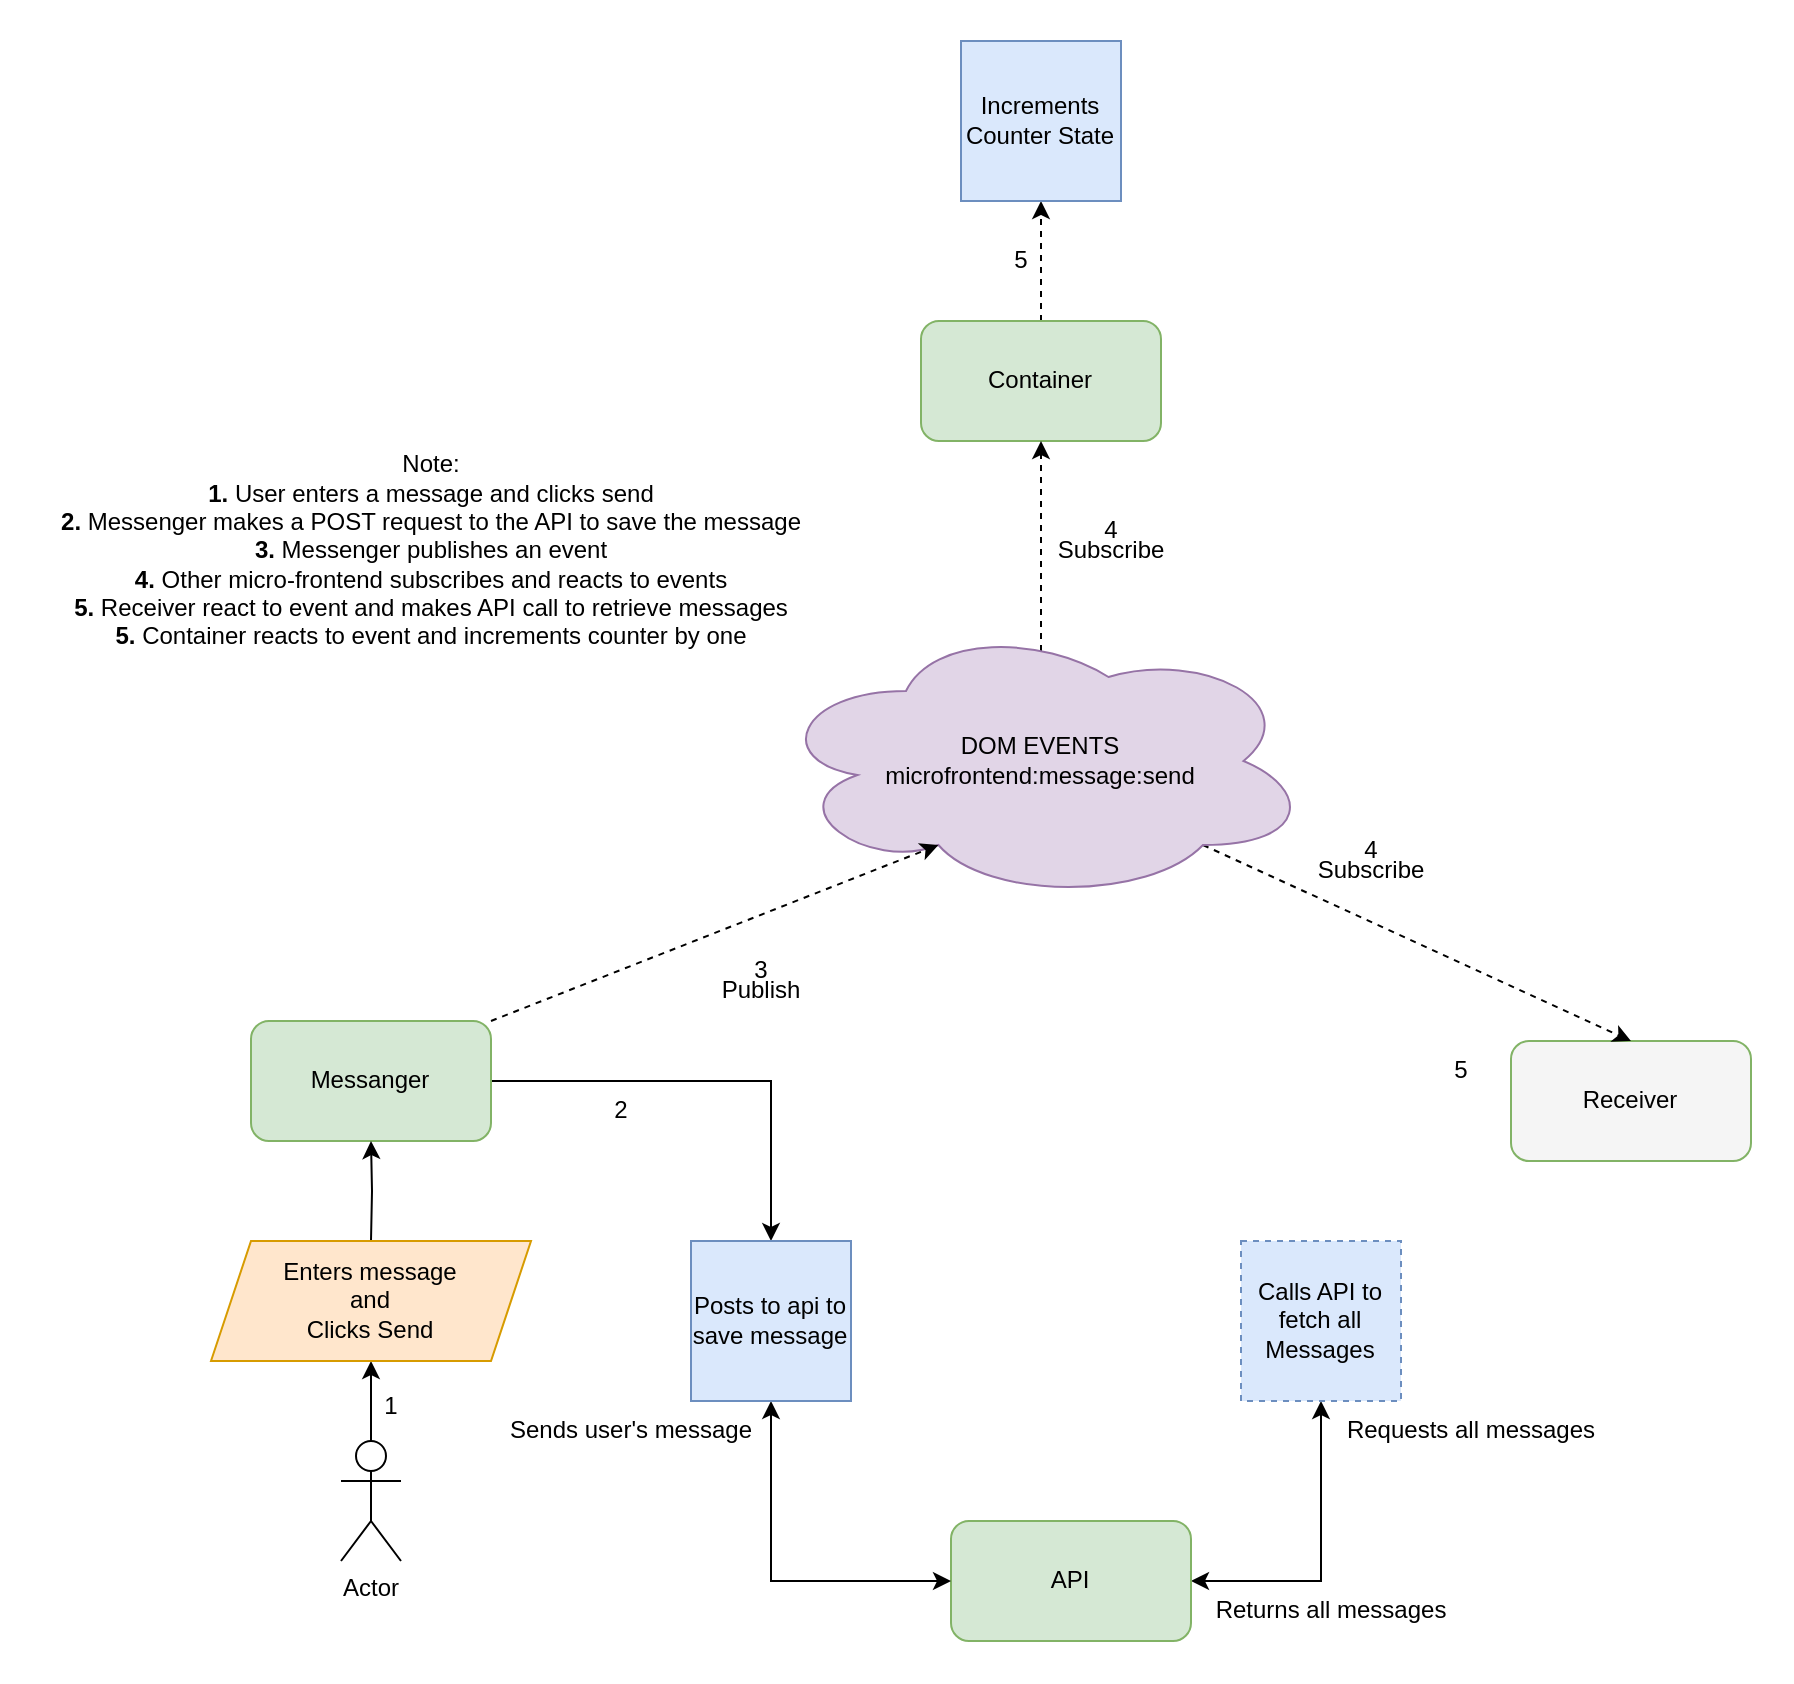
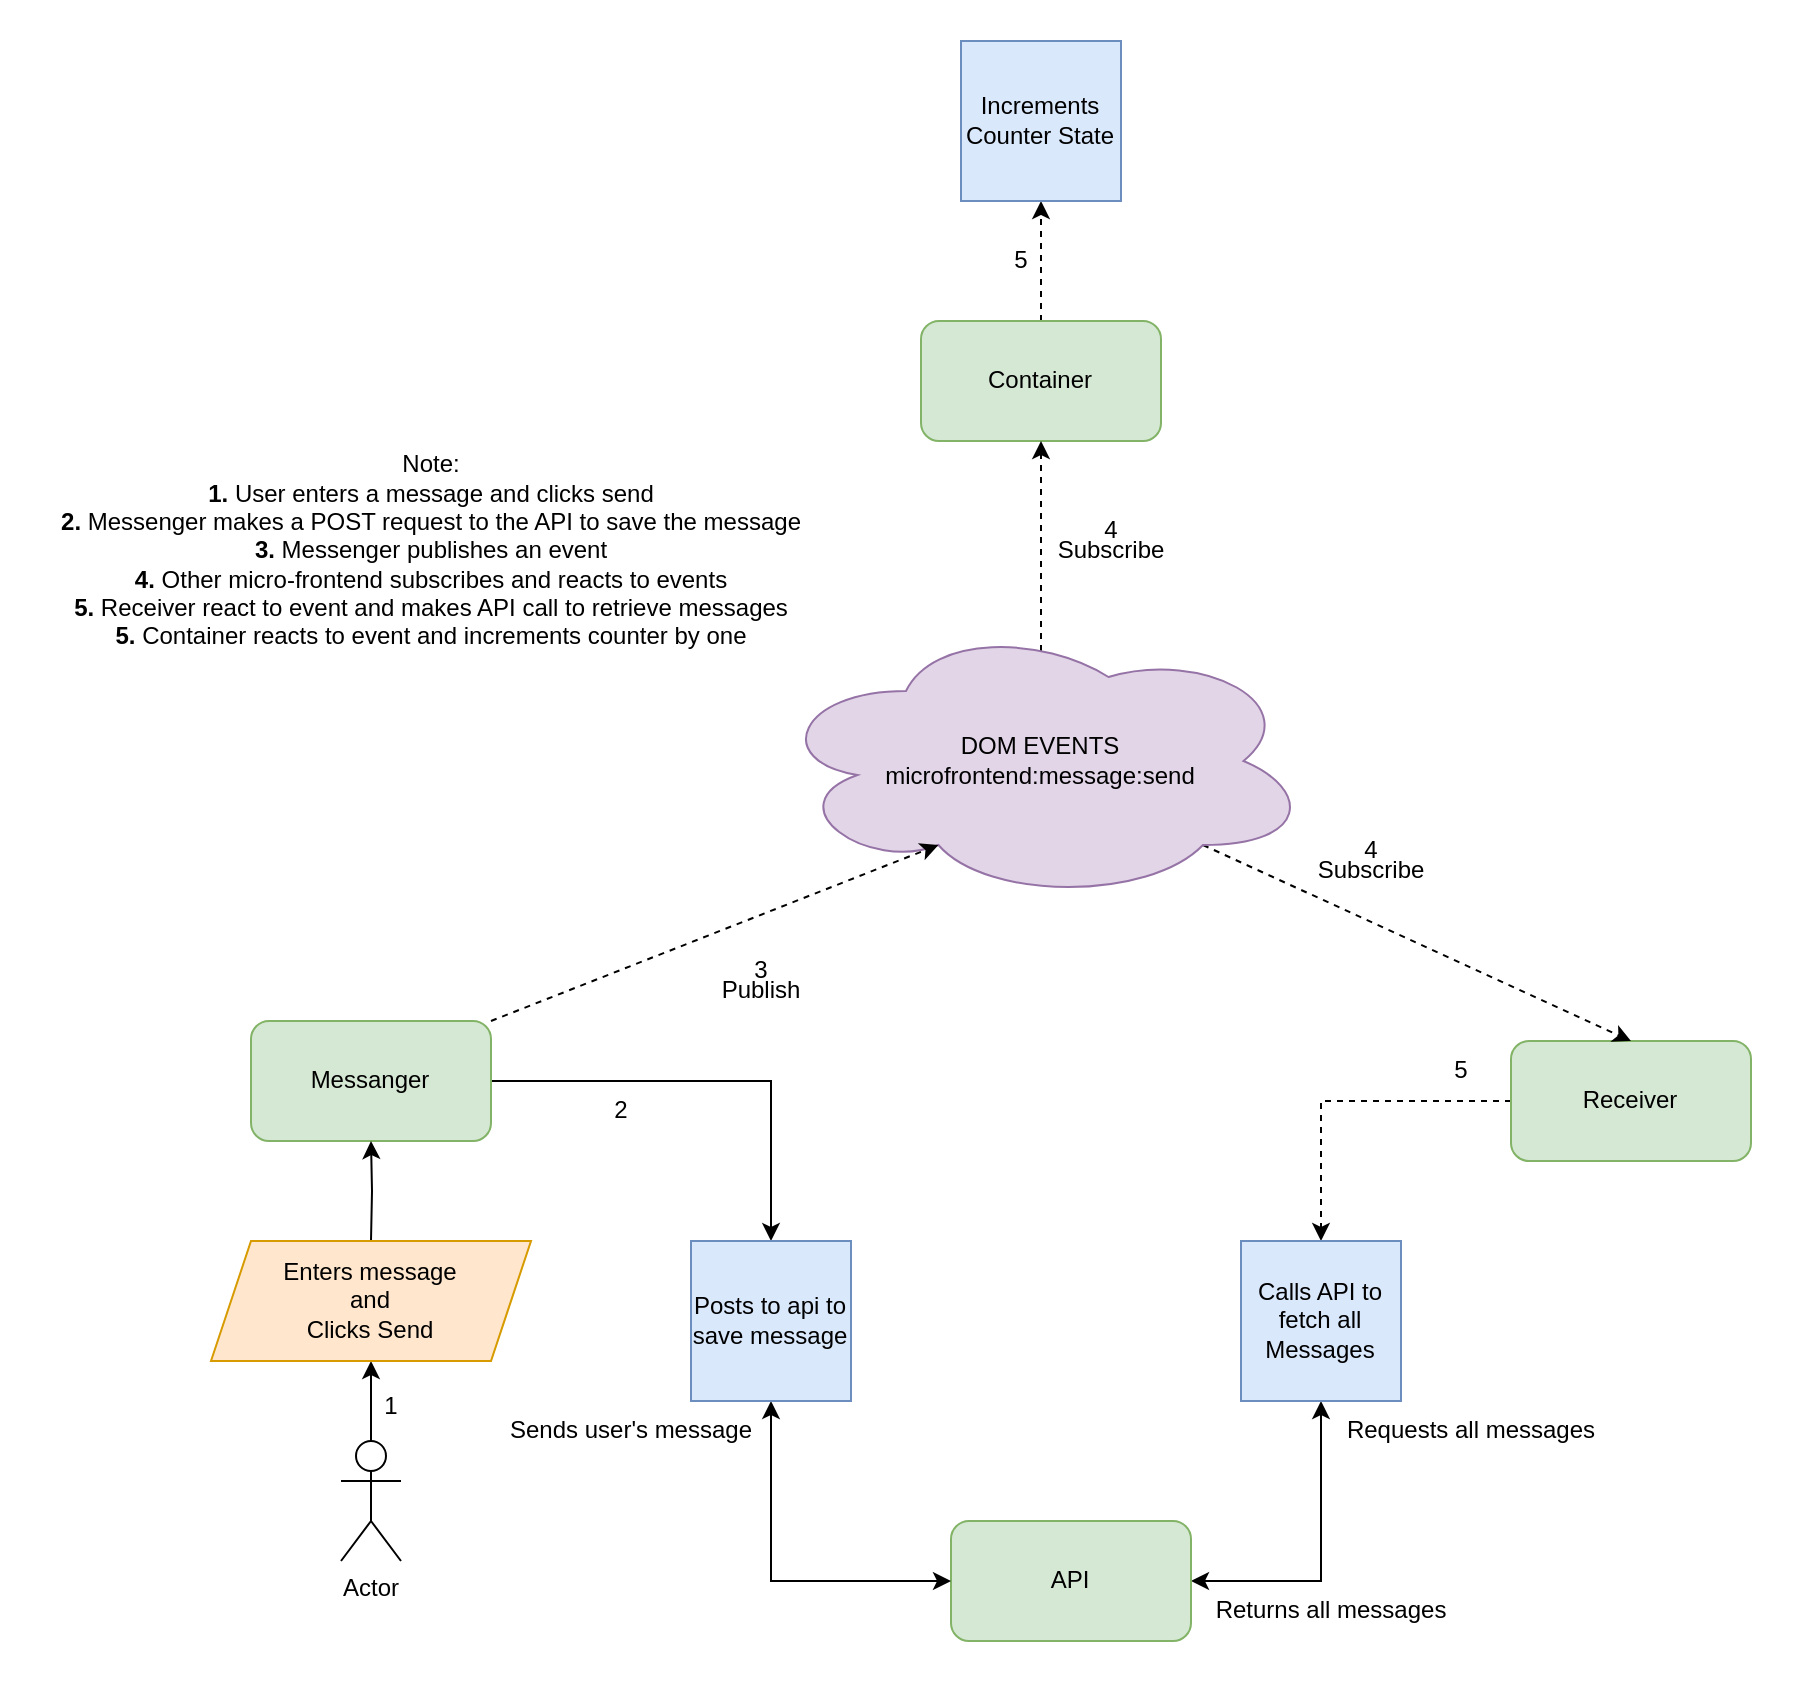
  <mxCell id="0" />
  <mxCell id="1" parent="0" />
  <mxCell id="2" style="edgeStyle=orthogonalEdgeStyle;rounded=0;orthogonalLoop=1;jettySize=auto;html=1;entryX=0.5;entryY=1;entryDx=0;entryDy=0;dashed=1;" edge="1" parent="1" source="3" target="25"><mxGeometry relative="1" as="geometry" /></mxCell>
  <mxCell id="3" value="Container" style="rounded=1;whiteSpace=wrap;html=1;fillColor=#d5e8d4;strokeColor=#82b366;" vertex="1" parent="1"><mxGeometry x="460" y="160" width="120" height="60" as="geometry" /></mxCell>
  <mxCell id="4" style="edgeStyle=orthogonalEdgeStyle;rounded=0;orthogonalLoop=1;jettySize=auto;html=1;entryX=0.5;entryY=0;entryDx=0;entryDy=0;" edge="1" parent="1" source="5" target="31"><mxGeometry relative="1" as="geometry" /></mxCell>
  <mxCell id="5" value="Messanger" style="rounded=1;whiteSpace=wrap;html=1;fillColor=#d5e8d4;strokeColor=#82b366;" vertex="1" parent="1"><mxGeometry x="125" y="510" width="120" height="60" as="geometry" /></mxCell>
- <mxCell id="7" value="Receiver" style="rounded=1;whiteSpace=wrap;html=1;fillColor=#f5f5f5;strokeColor=#82b366;" vertex="1" parent="1"><mxGeometry x="755" y="520" width="120" height="60" as="geometry" /></mxCell>
+ <mxCell id="6" style="edgeStyle=orthogonalEdgeStyle;rounded=0;orthogonalLoop=1;jettySize=auto;html=1;entryX=0.5;entryY=0;entryDx=0;entryDy=0;dashed=1;" edge="1" parent="1" source="7" target="24"><mxGeometry relative="1" as="geometry" /></mxCell>
+ <mxCell id="7" value="Receiver" style="rounded=1;whiteSpace=wrap;html=1;fillColor=#d5e8d4;strokeColor=#82b366;" vertex="1" parent="1"><mxGeometry x="755" y="520" width="120" height="60" as="geometry" /></mxCell>
  <mxCell id="8" style="rounded=0;orthogonalLoop=1;jettySize=auto;html=1;exitX=0.8;exitY=0.8;exitDx=0;exitDy=0;exitPerimeter=0;entryX=0.5;entryY=0;entryDx=0;entryDy=0;dashed=1;" edge="1" parent="1" source="10" target="7"><mxGeometry relative="1" as="geometry" /></mxCell>
  <mxCell id="9" style="rounded=0;orthogonalLoop=1;jettySize=auto;html=1;exitX=0.5;exitY=0.107;exitDx=0;exitDy=0;exitPerimeter=0;entryX=0.5;entryY=1;entryDx=0;entryDy=0;dashed=1;" edge="1" parent="1" source="10" target="3"><mxGeometry relative="1" as="geometry" /></mxCell>
  <mxCell id="10" value="DOM EVENTS&lt;br&gt;microfrontend:message:send" style="ellipse;shape=cloud;whiteSpace=wrap;html=1;fillColor=#e1d5e7;strokeColor=#9673a6;" vertex="1" parent="1"><mxGeometry x="385" y="310" width="270" height="140" as="geometry" /></mxCell>
  <mxCell id="11" style="rounded=0;orthogonalLoop=1;jettySize=auto;html=1;exitX=1;exitY=0;exitDx=0;exitDy=0;entryX=0.31;entryY=0.8;entryDx=0;entryDy=0;entryPerimeter=0;dashed=1;" edge="1" parent="1" source="5" target="10"><mxGeometry relative="1" as="geometry" /></mxCell>
  <mxCell id="12" value="Publish" style="text;html=1;align=center;verticalAlign=middle;resizable=0;points=[];autosize=1;strokeColor=none;fillColor=none;" vertex="1" parent="1"><mxGeometry x="350" y="480" width="60" height="30" as="geometry" /></mxCell>
  <mxCell id="13" value="Subscribe" style="text;html=1;align=center;verticalAlign=middle;resizable=0;points=[];autosize=1;strokeColor=none;fillColor=none;" vertex="1" parent="1"><mxGeometry x="515" y="260" width="80" height="30" as="geometry" /></mxCell>
  <mxCell id="14" value="Subscribe" style="text;html=1;align=center;verticalAlign=middle;resizable=0;points=[];autosize=1;strokeColor=none;fillColor=none;" vertex="1" parent="1"><mxGeometry x="645" y="420" width="80" height="30" as="geometry" /></mxCell>
  <mxCell id="15" style="edgeStyle=orthogonalEdgeStyle;rounded=0;orthogonalLoop=1;jettySize=auto;html=1;entryX=0.5;entryY=1;entryDx=0;entryDy=0;" edge="1" parent="1" source="16"><mxGeometry relative="1" as="geometry"><mxPoint x="185" y="680" as="targetPoint" /></mxGeometry></mxCell>
  <mxCell id="16" value="Actor" style="shape=umlActor;verticalLabelPosition=bottom;verticalAlign=top;html=1;outlineConnect=0;" vertex="1" parent="1"><mxGeometry x="170" y="720" width="30" height="60" as="geometry" /></mxCell>
  <mxCell id="17" style="edgeStyle=orthogonalEdgeStyle;rounded=0;orthogonalLoop=1;jettySize=auto;html=1;entryX=0.5;entryY=1;entryDx=0;entryDy=0;" edge="1" parent="1" target="5"><mxGeometry relative="1" as="geometry"><mxPoint x="185" y="620" as="sourcePoint" /></mxGeometry></mxCell>
  <mxCell id="18" value="Enters message&lt;br&gt;and&lt;br&gt;Clicks Send" style="shape=parallelogram;perimeter=parallelogramPerimeter;whiteSpace=wrap;html=1;fixedSize=1;fillColor=#ffe6cc;strokeColor=#d79b00;" vertex="1" parent="1"><mxGeometry x="105" y="620" width="160" height="60" as="geometry" /></mxCell>
  <mxCell id="19" value="1" style="text;html=1;align=center;verticalAlign=middle;resizable=0;points=[];autosize=1;strokeColor=none;fillColor=none;" vertex="1" parent="1"><mxGeometry x="180" y="688" width="30" height="30" as="geometry" /></mxCell>
  <mxCell id="20" value="3" style="text;html=1;align=center;verticalAlign=middle;resizable=0;points=[];autosize=1;strokeColor=none;fillColor=none;" vertex="1" parent="1"><mxGeometry x="365" y="470" width="30" height="30" as="geometry" /></mxCell>
  <mxCell id="21" value="4" style="text;html=1;align=center;verticalAlign=middle;resizable=0;points=[];autosize=1;strokeColor=none;fillColor=none;" vertex="1" parent="1"><mxGeometry x="540" y="250" width="30" height="30" as="geometry" /></mxCell>
  <mxCell id="22" value="4" style="text;html=1;align=center;verticalAlign=middle;resizable=0;points=[];autosize=1;strokeColor=none;fillColor=none;" vertex="1" parent="1"><mxGeometry x="670" y="410" width="30" height="30" as="geometry" /></mxCell>
  <mxCell id="23" style="edgeStyle=orthogonalEdgeStyle;rounded=0;orthogonalLoop=1;jettySize=auto;html=1;entryX=1;entryY=0.5;entryDx=0;entryDy=0;exitX=0.5;exitY=1;exitDx=0;exitDy=0;startArrow=classic;startFill=1;" edge="1" parent="1" source="24" target="27"><mxGeometry relative="1" as="geometry" /></mxCell>
- <mxCell id="24" value="Calls API to fetch all Messages" style="whiteSpace=wrap;html=1;aspect=fixed;fillColor=#dae8fc;strokeColor=#6c8ebf;dashed=1;" vertex="1" parent="1"><mxGeometry x="620" y="620" width="80" height="80" as="geometry" /></mxCell>
+ <mxCell id="24" value="Calls API to fetch all Messages" style="whiteSpace=wrap;html=1;aspect=fixed;fillColor=#dae8fc;strokeColor=#6c8ebf;" vertex="1" parent="1"><mxGeometry x="620" y="620" width="80" height="80" as="geometry" /></mxCell>
  <mxCell id="25" value="Increments Counter State" style="whiteSpace=wrap;html=1;aspect=fixed;fillColor=#dae8fc;strokeColor=#6c8ebf;" vertex="1" parent="1"><mxGeometry x="480" y="20" width="80" height="80" as="geometry" /></mxCell>
  <mxCell id="26" value="Note:&lt;div&gt;&lt;b&gt;1.&lt;/b&gt; User enters a message and clicks send&lt;/div&gt;&lt;div&gt;&lt;b&gt;2.&lt;/b&gt; Messenger makes a POST request to the API to save the message&lt;/div&gt;&lt;div&gt;&lt;b&gt;3.&lt;/b&gt; Messenger publishes an event&lt;/div&gt;&lt;div&gt;&lt;b&gt;4.&lt;/b&gt; Other micro-frontend subscribes and reacts to events&lt;/div&gt;&lt;div&gt;&lt;b&gt;5.&lt;/b&gt; Receiver react to event and makes API call to retrieve messages&lt;/div&gt;&lt;div&gt;&lt;b&gt;5.&lt;/b&gt; Container reacts to event and increments counter by one&lt;/div&gt;" style="text;html=1;align=center;verticalAlign=middle;resizable=0;points=[];autosize=1;strokeColor=none;fillColor=none;" vertex="1" parent="1"><mxGeometry x="20" y="220" width="390" height="110" as="geometry" /></mxCell>
  <mxCell id="27" value="API" style="rounded=1;whiteSpace=wrap;html=1;fillColor=#d5e8d4;strokeColor=#82b366;" vertex="1" parent="1"><mxGeometry x="475" y="760" width="120" height="60" as="geometry" /></mxCell>
  <mxCell id="28" value="Requests all messages" style="text;html=1;align=center;verticalAlign=middle;resizable=0;points=[];autosize=1;strokeColor=none;fillColor=none;" vertex="1" parent="1"><mxGeometry x="660" y="700" width="150" height="30" as="geometry" /></mxCell>
  <mxCell id="29" value="Returns all messages" style="text;html=1;align=center;verticalAlign=middle;resizable=0;points=[];autosize=1;strokeColor=none;fillColor=none;" vertex="1" parent="1"><mxGeometry x="595" y="790" width="140" height="30" as="geometry" /></mxCell>
  <mxCell id="30" style="edgeStyle=orthogonalEdgeStyle;rounded=0;orthogonalLoop=1;jettySize=auto;html=1;entryX=0;entryY=0.5;entryDx=0;entryDy=0;exitX=0.5;exitY=1;exitDx=0;exitDy=0;startArrow=classic;startFill=1;" edge="1" parent="1" source="31" target="27"><mxGeometry relative="1" as="geometry" /></mxCell>
  <mxCell id="31" value="Posts to api to save message" style="whiteSpace=wrap;html=1;aspect=fixed;fillColor=#dae8fc;strokeColor=#6c8ebf;" vertex="1" parent="1"><mxGeometry x="345" y="620" width="80" height="80" as="geometry" /></mxCell>
  <mxCell id="32" value="2" style="text;html=1;align=center;verticalAlign=middle;resizable=0;points=[];autosize=1;strokeColor=none;fillColor=none;" vertex="1" parent="1"><mxGeometry x="295" y="540" width="30" height="30" as="geometry" /></mxCell>
  <mxCell id="33" value="Sends user's message" style="text;html=1;align=center;verticalAlign=middle;resizable=0;points=[];autosize=1;strokeColor=none;fillColor=none;" vertex="1" parent="1"><mxGeometry x="245" y="700" width="140" height="30" as="geometry" /></mxCell>
  <mxCell id="34" value="5" style="text;html=1;align=center;verticalAlign=middle;resizable=0;points=[];autosize=1;strokeColor=none;fillColor=none;" vertex="1" parent="1"><mxGeometry x="715" y="520" width="30" height="30" as="geometry" /></mxCell>
  <mxCell id="35" value="5" style="text;html=1;align=center;verticalAlign=middle;resizable=0;points=[];autosize=1;strokeColor=none;fillColor=none;" vertex="1" parent="1"><mxGeometry x="495" y="115" width="30" height="30" as="geometry" /></mxCell>
